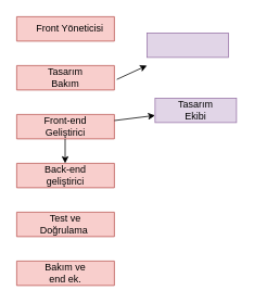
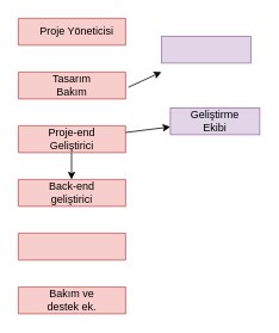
  <mxCell id="0" />
  <mxCell id="1" parent="0" />
  <mxCell id="2" value="" style="verticalLabelPosition=bottom;verticalAlign=top;html=1;shape=mxgraph.basic.rect;fillColor2=none;strokeWidth=1;size=20;indent=5;fillColor=#f8cecc;strokeColor=#b85450;" vertex="1" parent="1"><mxGeometry x="20" y="20" width="120" height="30" as="geometry" /></mxCell>
- <mxCell id="3" value="Front Yöneticisi" style="text;html=1;align=center;verticalAlign=middle;resizable=0;points=[];autosize=1;strokeColor=none;fillColor=none;" vertex="1" parent="1"><mxGeometry x="30" y="20" width="110" height="30" as="geometry" /></mxCell>
+ <mxCell id="3" value="Proje Yöneticisi" style="text;html=1;align=center;verticalAlign=middle;resizable=0;points=[];autosize=1;strokeColor=none;fillColor=none;" vertex="1" parent="1"><mxGeometry x="30" y="20" width="110" height="30" as="geometry" /></mxCell>
  <mxCell id="4" value="" style="verticalLabelPosition=bottom;verticalAlign=top;html=1;shape=mxgraph.basic.rect;fillColor2=none;strokeWidth=1;size=20;indent=5;fillColor=#f8cecc;strokeColor=#b85450;" vertex="1" parent="1"><mxGeometry x="20" y="140" width="120" height="30" as="geometry" /></mxCell>
  <mxCell id="5" value="" style="verticalLabelPosition=bottom;verticalAlign=top;html=1;shape=mxgraph.basic.rect;fillColor2=none;strokeWidth=1;size=20;indent=5;fillColor=#f8cecc;strokeColor=#b85450;" vertex="1" parent="1"><mxGeometry x="20" y="80" width="120" height="30" as="geometry" /></mxCell>
  <mxCell id="6" value="" style="verticalLabelPosition=bottom;verticalAlign=top;html=1;shape=mxgraph.basic.rect;fillColor2=none;strokeWidth=1;size=20;indent=5;fillColor=#f8cecc;strokeColor=#b85450;" vertex="1" parent="1"><mxGeometry x="20" y="200" width="120" height="30" as="geometry" /></mxCell>
  <mxCell id="7" value="" style="verticalLabelPosition=bottom;verticalAlign=top;html=1;shape=mxgraph.basic.rect;fillColor2=none;strokeWidth=1;size=20;indent=5;fillColor=#f8cecc;strokeColor=#b85450;" vertex="1" parent="1"><mxGeometry x="20" y="260" width="120" height="30" as="geometry" /></mxCell>
  <mxCell id="8" value="" style="verticalLabelPosition=bottom;verticalAlign=top;html=1;shape=mxgraph.basic.rect;fillColor2=none;strokeWidth=1;size=20;indent=5;fillColor=#f8cecc;strokeColor=#b85450;" vertex="1" parent="1"><mxGeometry x="20" y="320" width="120" height="30" as="geometry" /></mxCell>
  <mxCell id="9" value="Tasarım Bakım" style="text;html=1;strokeColor=none;fillColor=none;align=center;verticalAlign=middle;whiteSpace=wrap;rounded=0;" vertex="1" parent="1"><mxGeometry x="50" y="80" width="60" height="30" as="geometry" /></mxCell>
- <mxCell id="10" value="Front-end Geliştirici" style="text;html=1;strokeColor=none;fillColor=none;align=center;verticalAlign=middle;whiteSpace=wrap;rounded=0;" vertex="1" parent="1"><mxGeometry x="50" y="140" width="60" height="30" as="geometry" /></mxCell>
+ <mxCell id="10" value="Proje-end Geliştirici" style="text;html=1;strokeColor=none;fillColor=none;align=center;verticalAlign=middle;whiteSpace=wrap;rounded=0;" vertex="1" parent="1"><mxGeometry x="50" y="140" width="60" height="30" as="geometry" /></mxCell>
  <mxCell id="11" value="Back-end geliştirici" style="text;html=1;strokeColor=none;fillColor=none;align=center;verticalAlign=middle;whiteSpace=wrap;rounded=0;" vertex="1" parent="1"><mxGeometry x="50" y="200" width="60" height="30" as="geometry" /></mxCell>
- <mxCell id="12" value="Test ve Doğrulama&amp;nbsp;" style="text;html=1;strokeColor=none;fillColor=none;align=center;verticalAlign=middle;whiteSpace=wrap;rounded=0;" vertex="1" parent="1"><mxGeometry x="50" y="260" width="60" height="30" as="geometry" /></mxCell>
- <mxCell id="13" value="Bakım ve end ek." style="text;html=1;strokeColor=none;fillColor=none;align=center;verticalAlign=middle;whiteSpace=wrap;rounded=0;" vertex="1" parent="1"><mxGeometry x="50" y="320" width="60" height="30" as="geometry" /></mxCell>
+ <mxCell id="13" value="Bakım ve destek ek." style="text;html=1;strokeColor=none;fillColor=none;align=center;verticalAlign=middle;whiteSpace=wrap;rounded=0;" vertex="1" parent="1"><mxGeometry x="50" y="320" width="60" height="30" as="geometry" /></mxCell>
  <mxCell id="14" value="" style="endArrow=classic;html=1;rounded=0;entryX=0.5;entryY=0;entryDx=0;entryDy=0;exitX=0.5;exitY=1;exitDx=0;exitDy=0;" edge="1" parent="1"><mxGeometry width="50" height="50" relative="1" as="geometry"><mxPoint x="79.5" y="170" as="sourcePoint" /><mxPoint x="79.5" y="200" as="targetPoint" /></mxGeometry></mxCell>
  <mxCell id="15" value="" style="endArrow=classic;html=1;rounded=0;exitX=1.025;exitY=0.567;exitDx=0;exitDy=0;exitPerimeter=0;" edge="1" parent="1" source="5"><mxGeometry width="50" height="50" relative="1" as="geometry"><mxPoint x="150" y="180" as="sourcePoint" /><mxPoint x="180" y="80" as="targetPoint" /><Array as="points"><mxPoint x="180" y="80" /></Array></mxGeometry></mxCell>
  <mxCell id="16" value="" style="rounded=0;whiteSpace=wrap;html=1;fillColor=#e1d5e7;strokeColor=#9673a6;" vertex="1" parent="1"><mxGeometry x="180" y="40" width="100" height="30" as="geometry" /></mxCell>
  <mxCell id="17" value="" style="endArrow=classic;html=1;rounded=0;fillColor=#e1d5e7;strokeColor=#000000;" edge="1" parent="1" source="4" target="18"><mxGeometry width="50" height="50" relative="1" as="geometry"><mxPoint x="150" y="150" as="sourcePoint" /><mxPoint x="180" y="150" as="targetPoint" /></mxGeometry></mxCell>
  <mxCell id="18" value="" style="rounded=0;whiteSpace=wrap;html=1;fillColor=#e1d5e7;strokeColor=#9673a6;" vertex="1" parent="1"><mxGeometry x="190" y="120" width="100" height="30" as="geometry" /></mxCell>
- <mxCell id="19" value="Tasarım Ekibi" style="text;html=1;strokeColor=none;fillColor=none;align=center;verticalAlign=middle;whiteSpace=wrap;rounded=0;" vertex="1" parent="1"><mxGeometry x="210" y="120" width="60" height="30" as="geometry" /></mxCell>
+ <mxCell id="19" value="Geliştirme Ekibi" style="text;html=1;strokeColor=none;fillColor=none;align=center;verticalAlign=middle;whiteSpace=wrap;rounded=0;" vertex="1" parent="1"><mxGeometry x="210" y="120" width="60" height="30" as="geometry" /></mxCell>
